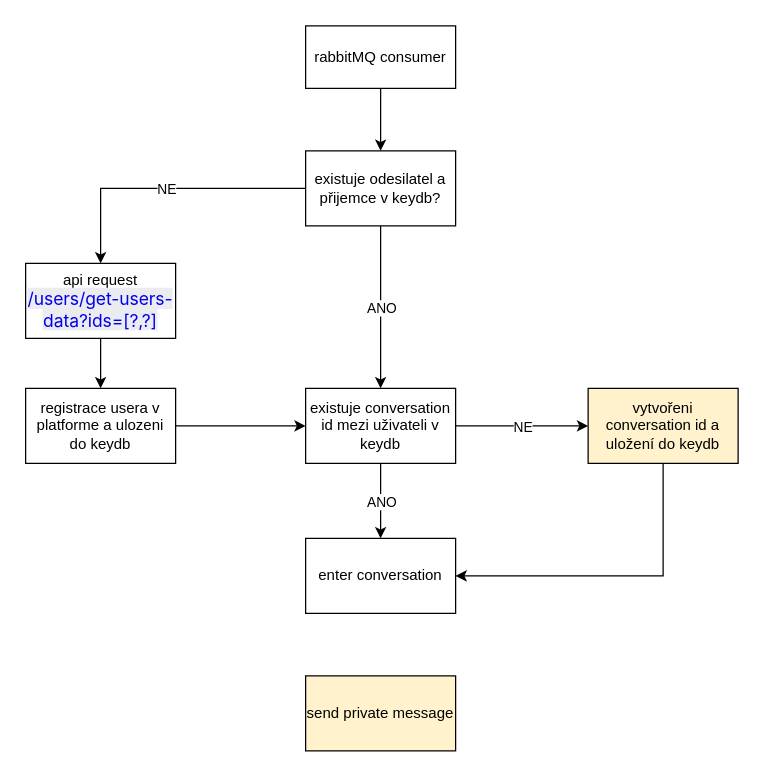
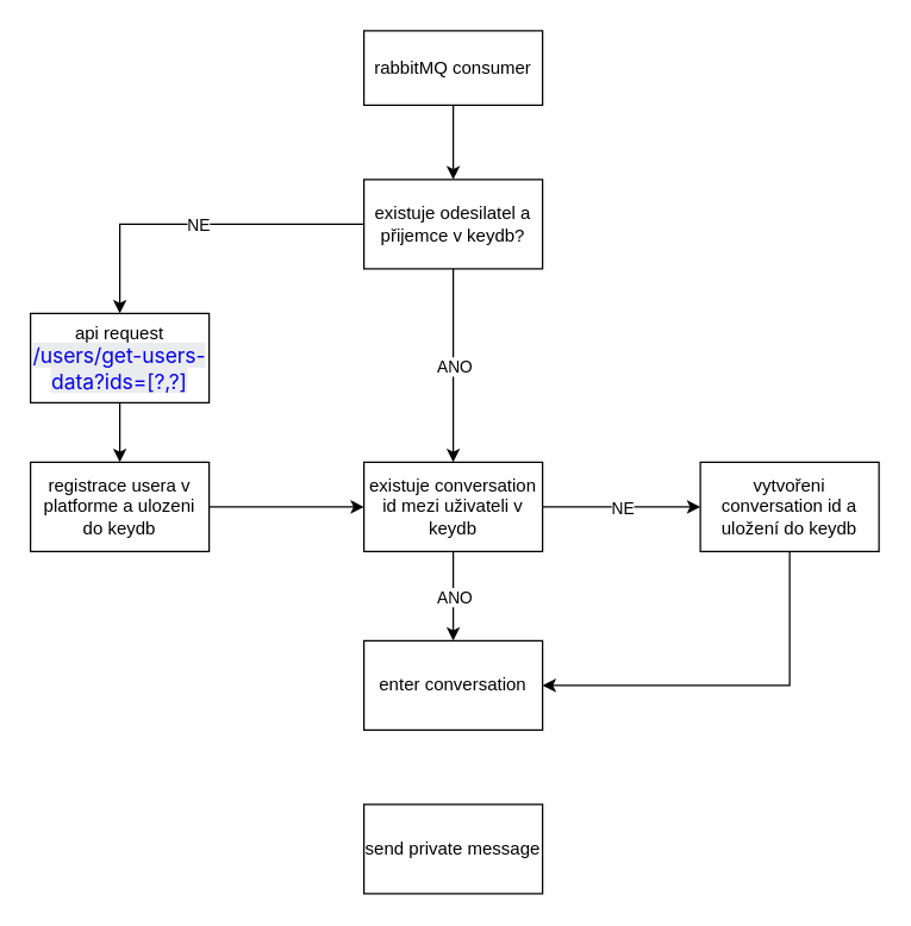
  <mxCell id="0" />
  <mxCell id="1" parent="0" />
  <mxCell id="2" style="edgeStyle=orthogonalEdgeStyle;rounded=0;orthogonalLoop=1;jettySize=auto;html=1;entryX=0.5;entryY=0;entryDx=0;entryDy=0;" parent="1" source="3" target="4" edge="1"><mxGeometry relative="1" as="geometry" /></mxCell>
  <mxCell id="3" value="rabbitMQ consumer" style="rounded=0;whiteSpace=wrap;html=1;" parent="1" vertex="1"><mxGeometry x="244" y="20" width="120" height="50" as="geometry" /></mxCell>
  <mxCell id="4" value="existuje odesilatel a přijemce v keydb?" style="rounded=0;whiteSpace=wrap;html=1;" parent="1" vertex="1"><mxGeometry x="244" y="120" width="120" height="60" as="geometry" /></mxCell>
  <mxCell id="5" style="edgeStyle=orthogonalEdgeStyle;rounded=0;orthogonalLoop=1;jettySize=auto;html=1;exitX=0.5;exitY=1;exitDx=0;exitDy=0;entryX=0.5;entryY=0;entryDx=0;entryDy=0;" edge="1" parent="1" source="6" target="15"><mxGeometry relative="1" as="geometry" /></mxCell>
  <mxCell id="6" value="api request&lt;br&gt;&lt;a style=&quot;text-decoration-line: none; font-family: -apple-system, BlinkMacSystemFont, &amp;quot;Segoe UI&amp;quot;, Roboto, Oxygen, Ubuntu, &amp;quot;Fira Sans&amp;quot;, &amp;quot;Droid Sans&amp;quot;, &amp;quot;Helvetica Neue&amp;quot;, sans-serif; font-size: 14px; letter-spacing: -0.07px; text-align: start; background-color: rgb(235, 236, 240);&quot; class=&quot;css-tgpl01&quot; data-renderer-mark=&quot;true&quot; title=&quot;https://api.azet.work/users/get-users-data?ids=[2,39,7,12246]&quot; href=&quot;https://api.azet.work/users/get-users-data?ids=[2,39,7,12246]&quot; data-testid=&quot;link-with-safety&quot;&gt;/users/get-users-data?ids=[?,?]&lt;/a&gt;" style="rounded=0;whiteSpace=wrap;html=1;" parent="1" vertex="1"><mxGeometry x="20" y="210" width="120" height="60" as="geometry" /></mxCell>
  <mxCell id="7" value="" style="endArrow=classic;html=1;rounded=0;exitX=0;exitY=0.5;exitDx=0;exitDy=0;entryX=0.5;entryY=0;entryDx=0;entryDy=0;" edge="1" parent="1" source="4" target="6"><mxGeometry relative="1" as="geometry"><mxPoint x="220" y="210" as="sourcePoint" /><mxPoint x="380" y="210" as="targetPoint" /><Array as="points"><mxPoint x="80" y="150" /></Array></mxGeometry></mxCell>
  <mxCell id="8" value="NE" style="edgeLabel;resizable=0;html=1;align=center;verticalAlign=middle;" connectable="0" vertex="1" parent="7"><mxGeometry relative="1" as="geometry" /></mxCell>
  <mxCell id="9" value="existuje conversation id mezi uživateli v keydb" style="rounded=0;whiteSpace=wrap;html=1;" vertex="1" parent="1"><mxGeometry x="244" y="310" width="120" height="60" as="geometry" /></mxCell>
  <mxCell id="10" style="edgeStyle=orthogonalEdgeStyle;rounded=0;orthogonalLoop=1;jettySize=auto;html=1;exitX=0.5;exitY=1;exitDx=0;exitDy=0;entryX=1;entryY=0.5;entryDx=0;entryDy=0;" edge="1" parent="1" source="11" target="12"><mxGeometry relative="1" as="geometry" /></mxCell>
- <mxCell id="11" value="vytvořeni conversation id a uložení do keydb" style="rounded=0;whiteSpace=wrap;html=1;fillColor=#fff2cc;" vertex="1" parent="1"><mxGeometry x="470" y="310" width="120" height="60" as="geometry" /></mxCell>
+ <mxCell id="11" value="vytvořeni conversation id a uložení do keydb" style="rounded=0;whiteSpace=wrap;html=1;" vertex="1" parent="1"><mxGeometry x="470" y="310" width="120" height="60" as="geometry" /></mxCell>
  <mxCell id="12" value="enter conversation" style="rounded=0;whiteSpace=wrap;html=1;" vertex="1" parent="1"><mxGeometry x="244" y="430" width="120" height="60" as="geometry" /></mxCell>
- <mxCell id="13" value="send private message" style="rounded=0;whiteSpace=wrap;html=1;fillColor=#fff2cc;" vertex="1" parent="1"><mxGeometry x="244" y="540" width="120" height="60" as="geometry" /></mxCell>
+ <mxCell id="13" value="send private message" style="rounded=0;whiteSpace=wrap;html=1;" vertex="1" parent="1"><mxGeometry x="244" y="540" width="120" height="60" as="geometry" /></mxCell>
  <mxCell id="14" style="edgeStyle=orthogonalEdgeStyle;rounded=0;orthogonalLoop=1;jettySize=auto;html=1;exitX=1;exitY=0.5;exitDx=0;exitDy=0;entryX=0;entryY=0.5;entryDx=0;entryDy=0;" edge="1" parent="1" source="15" target="9"><mxGeometry relative="1" as="geometry" /></mxCell>
  <mxCell id="15" value="registrace usera v platforme a ulozeni do keydb" style="rounded=0;whiteSpace=wrap;html=1;" vertex="1" parent="1"><mxGeometry x="20" y="310" width="120" height="60" as="geometry" /></mxCell>
  <mxCell id="16" value="" style="endArrow=classic;html=1;rounded=0;exitX=0.5;exitY=1;exitDx=0;exitDy=0;entryX=0.5;entryY=0;entryDx=0;entryDy=0;" edge="1" parent="1" source="4" target="9"><mxGeometry relative="1" as="geometry"><mxPoint x="220" y="370" as="sourcePoint" /><mxPoint x="380" y="370" as="targetPoint" /></mxGeometry></mxCell>
  <mxCell id="17" value="ANO" style="edgeLabel;resizable=0;html=1;align=center;verticalAlign=middle;" connectable="0" vertex="1" parent="16"><mxGeometry relative="1" as="geometry" /></mxCell>
  <mxCell id="18" value="" style="endArrow=classic;html=1;rounded=0;entryX=0;entryY=0.5;entryDx=0;entryDy=0;exitX=1;exitY=0.5;exitDx=0;exitDy=0;" edge="1" parent="1" source="9" target="11"><mxGeometry relative="1" as="geometry"><mxPoint x="250" y="370" as="sourcePoint" /><mxPoint x="350" y="370" as="targetPoint" /></mxGeometry></mxCell>
  <mxCell id="19" value="NE" style="edgeLabel;resizable=0;html=1;align=center;verticalAlign=middle;" connectable="0" vertex="1" parent="18"><mxGeometry relative="1" as="geometry" /></mxCell>
  <mxCell id="20" value="" style="endArrow=classic;html=1;rounded=0;exitX=0.5;exitY=1;exitDx=0;exitDy=0;entryX=0.5;entryY=0;entryDx=0;entryDy=0;" edge="1" parent="1" source="9" target="12"><mxGeometry relative="1" as="geometry"><mxPoint x="240" y="390" as="sourcePoint" /><mxPoint x="350" y="400" as="targetPoint" /><Array as="points" /></mxGeometry></mxCell>
  <mxCell id="21" value="ANO" style="edgeLabel;resizable=0;html=1;align=center;verticalAlign=middle;" connectable="0" vertex="1" parent="20"><mxGeometry relative="1" as="geometry" /></mxCell>
